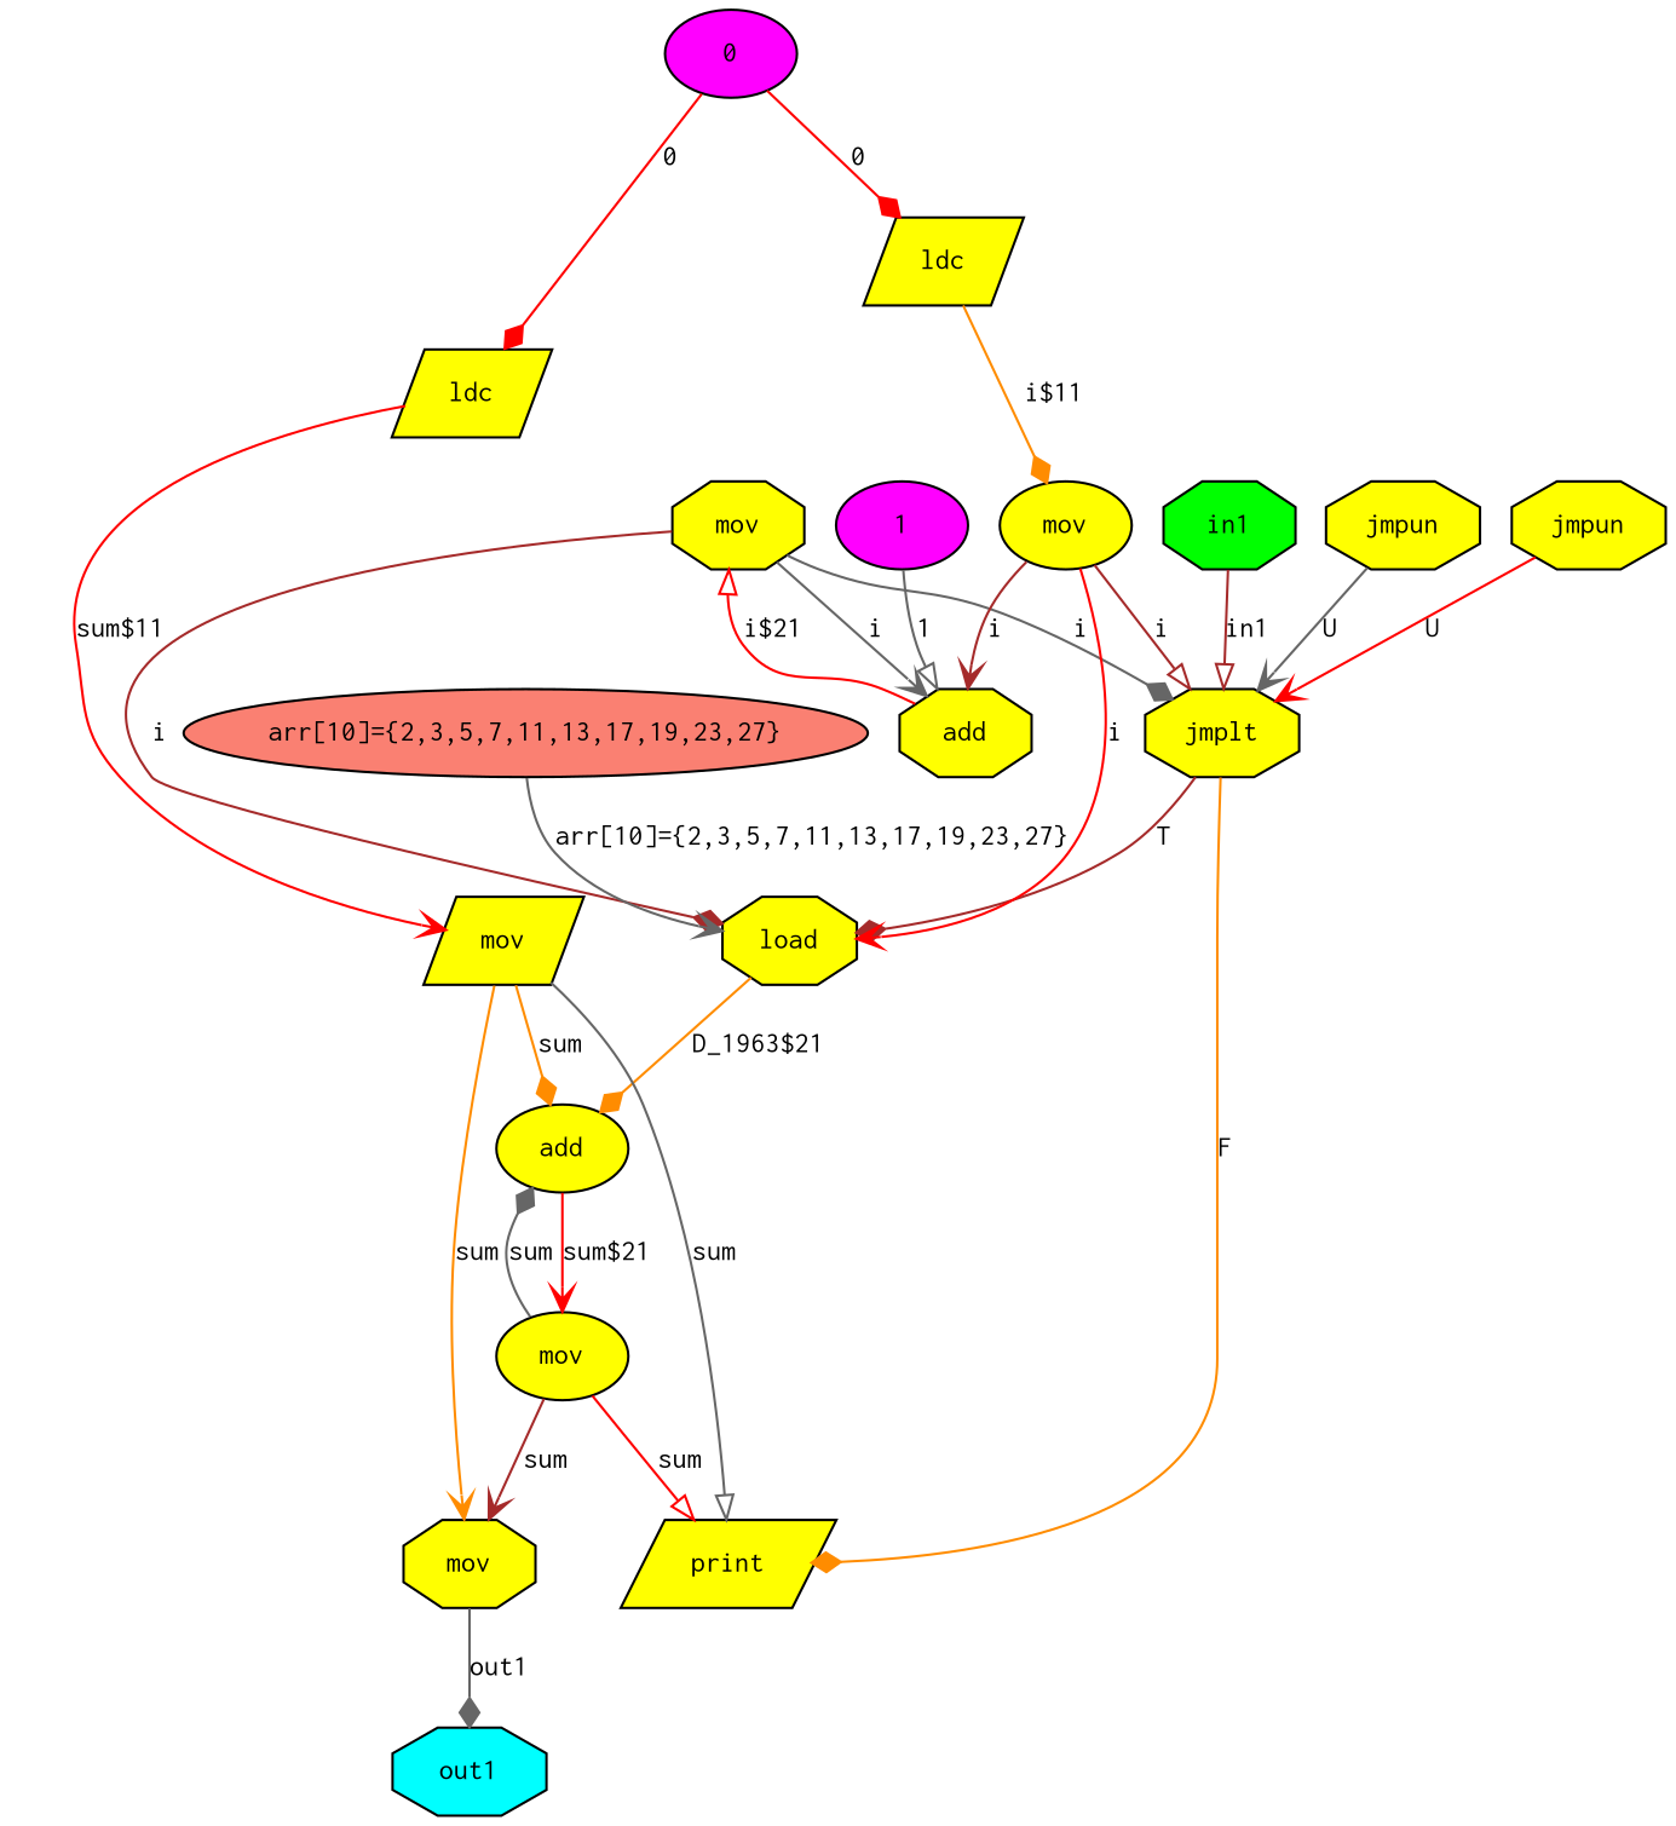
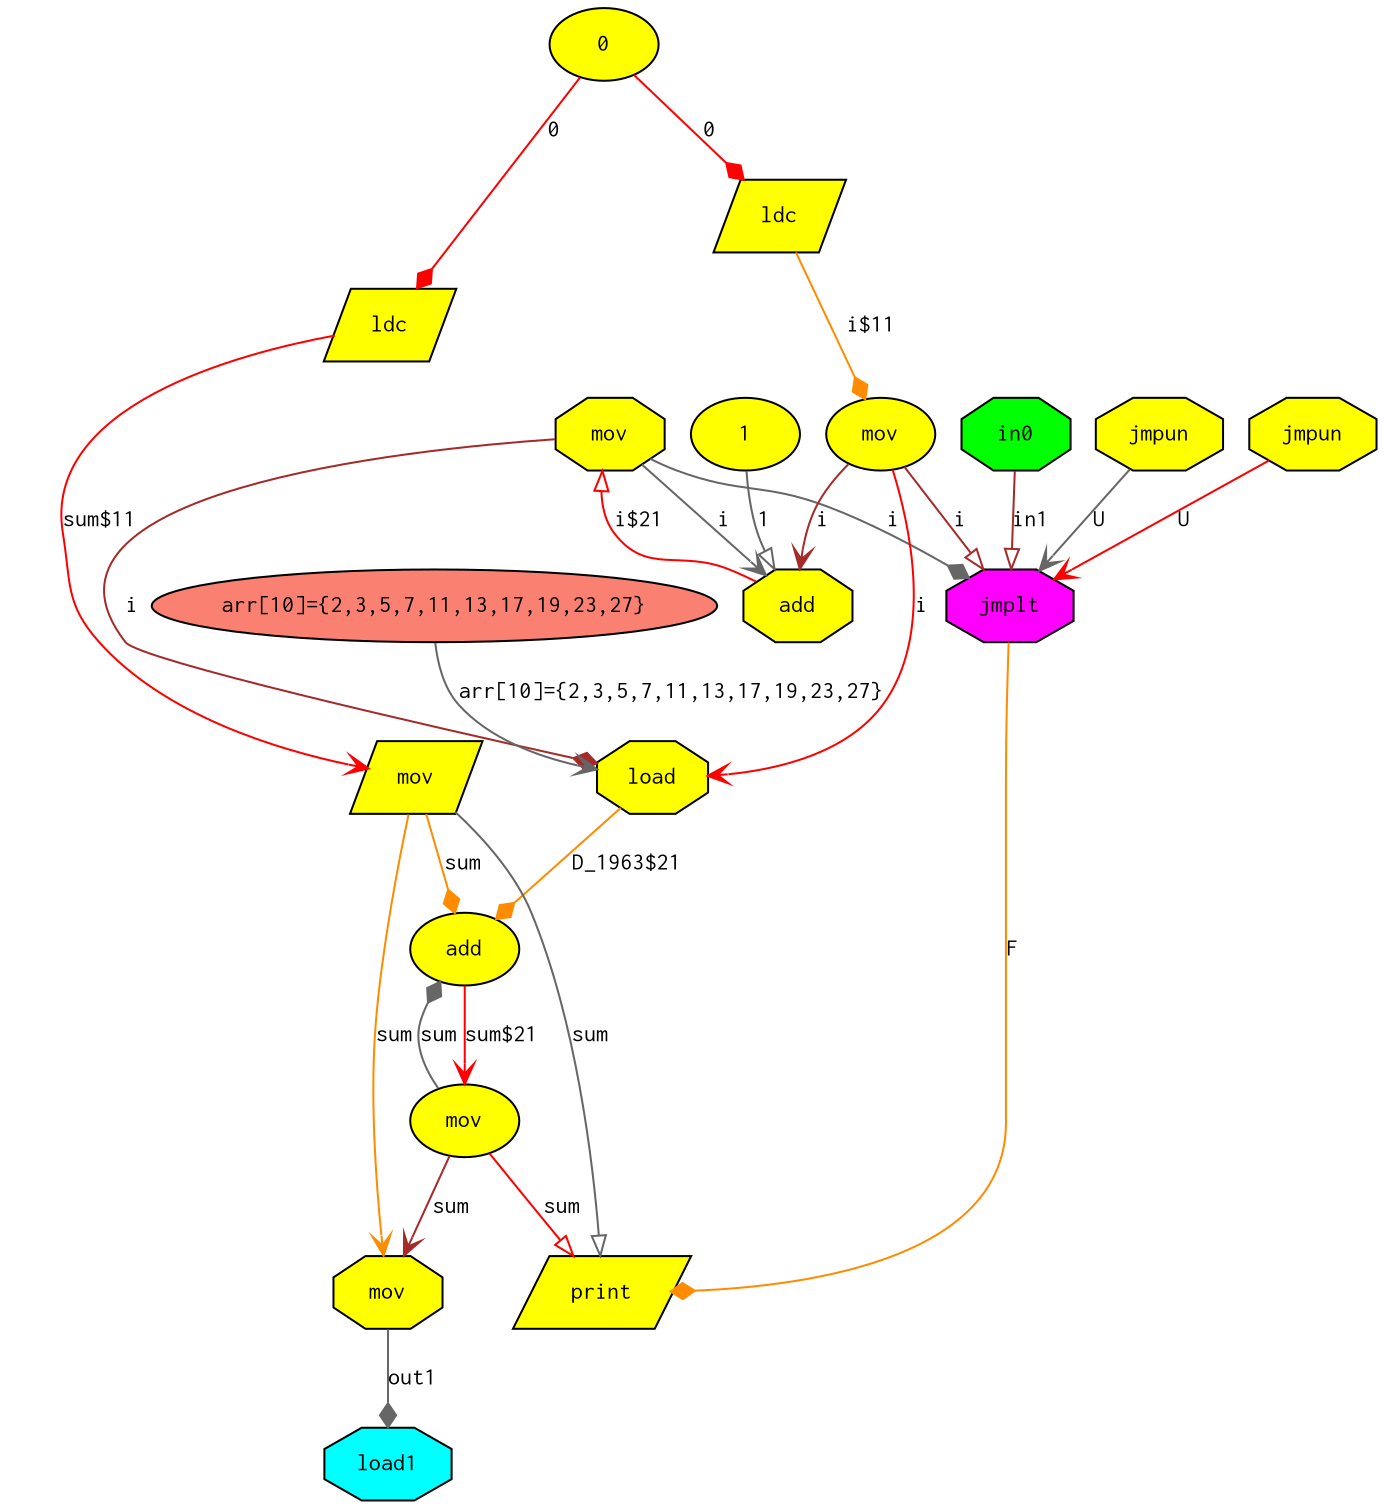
  digraph {
    nodesep=0.175
    rankdir=TB
    node [argix=-1 dataspec=na fillcolor=yellow fontname=Courier fontsize=12 ntype=operation shape=octagon style=filled]
    edge [argix=-1 arrowhead=diamond color=red dataspec=s32 etype=D fontname=Courier fontsize=12 order=1 vtype=localvar]
    n1 [label=add shape=ellipse]
    n2 [label=mov shape=ellipse]
    n3 [label=print shape=parallelogram]
    n4 [label=mov]
    n5 [label=add]
    n6 [label=mov]
    n7 [label=load]
-   n8 [label=jmplt]
+   n8 [fillcolor=magenta label=jmplt]
    n9 [dataspec=s32 fillcolor=salmon label="arr[10]={2,3,5,7,11,13,17,19,23,27}" ntype=hwelem shape=ellipse]
-   n10 [dataspec=s32 fillcolor=magenta label=0 ntype=constant shape=ellipse]
+   n10 [dataspec=s32 label=0 ntype=constant shape=ellipse]
    n11 [label=ldc shape=parallelogram]
    n12 [label=ldc shape=parallelogram]
    n13 [label=mov shape=parallelogram]
    n14 [label=mov shape=ellipse]
-   n15 [dataspec=s32 fillcolor=magenta label=1 ntype=constant shape=ellipse]
-   n16 [argix=0 dataspec=s32 fillcolor=green label=in1 ntype=invar]
+   n15 [dataspec=s32 label=1 ntype=constant shape=ellipse]
+   n16 [argix=0 dataspec=s32 fillcolor=green label=in0 ntype=invar]
    n17 [label=jmpun]
    n18 [label=jmpun]
-   n19 [argix=0 dataspec=s32 fillcolor=cyan label=out1 ntype=outvar]
+   n19 [argix=0 dataspec=s32 fillcolor=cyan label=load1 ntype=outvar]
    n1 -> n2 [arrowhead=vee label="sum$21"]
    n2 -> n1 [color=gray40 label=sum]
    n2 -> n3 [arrowhead=onormal label=sum]
    n2 -> n4 [arrowhead=vee color=brown label=sum]
    n4 -> n19 [color=gray40 label=out1 vtype=outarg]
    n5 -> n6 [arrowhead=onormal label="i$21"]
    n6 -> n5 [arrowhead=vee color=gray40 label=i]
    n6 -> n7 [color=brown label=i order=2]
    n6 -> n8 [color=gray40 label=i]
    n7 -> n1 [color=darkorange label="D_1963$21" order=2]
    n8 -> n3 [color=darkorange dataspec=u1 etype=F label=F order=2 vtype=""]
-   n8 -> n7 [color=brown dataspec=u1 etype=T label=T vtype=""]
    n9 -> n7 [arrowhead=vee color=gray40 label="arr[10]={2,3,5,7,11,13,17,19,23,27}" vtype=globalvar]
    n10 -> n11 [label=0 vtype=globalvar]
    n10 -> n12 [label=0 vtype=globalvar]
    n11 -> n13 [arrowhead=vee label="sum$11"]
    n12 -> n14 [color=darkorange label="i$11"]
    n13 -> n1 [color=darkorange label=sum]
    n13 -> n3 [arrowhead=onormal color=gray40 label=sum]
    n13 -> n4 [arrowhead=vee color=darkorange label=sum]
    n14 -> n5 [arrowhead=vee color=brown label=i]
    n14 -> n7 [arrowhead=vee label=i order=2]
    n14 -> n8 [arrowhead=onormal color=brown label=i]
    n15 -> n5 [arrowhead=onormal color=gray40 label=1 order=2 vtype=globalvar]
    n16 -> n8 [arrowhead=onormal color=brown label=in1 order=2 vtype=inarg]
    n17 -> n8 [arrowhead=vee color=gray40 dataspec=u1 etype=U label=U vtype=""]
    n18 -> n8 [arrowhead=vee dataspec=u1 etype=U label=U vtype=""]
  }
